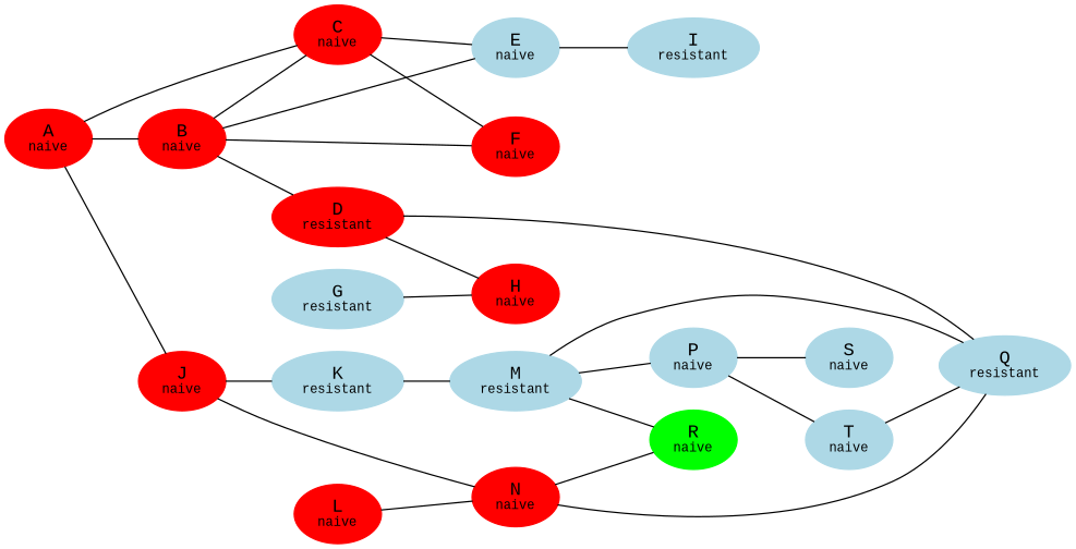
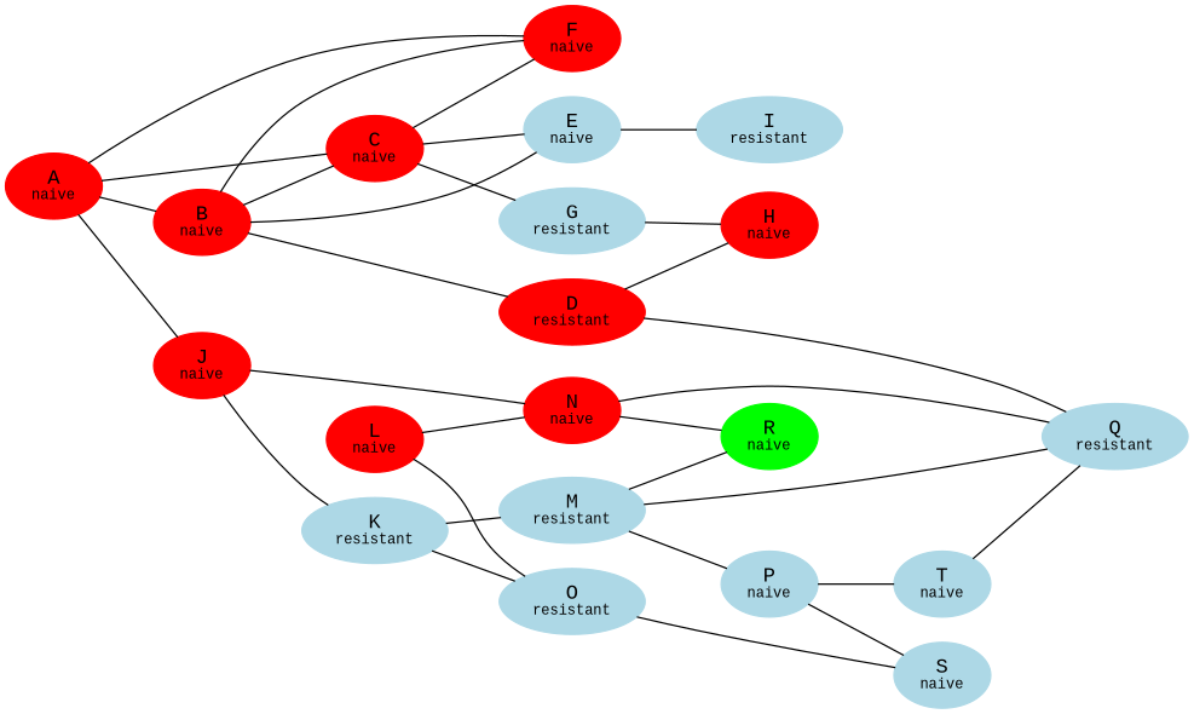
  graph {
    fontname="Liberation Mono"
    rankdir=LR
    node [color=lightblue fontname="Liberation Mono" style=filled]
    edge [fontname="Liberation Mono"]
    n1 [color=red label=<A<BR /><FONT POINT-SIZE="10">naive</FONT>>]
    n2 [color=red label=<B<BR /><FONT POINT-SIZE="10">naive</FONT>>]
    n3 [color=red label=<C<BR /><FONT POINT-SIZE="10">naive</FONT>>]
    n4 [color=red label=<F<BR /><FONT POINT-SIZE="10">naive</FONT>>]
    n5 [color=red label=<J<BR /><FONT POINT-SIZE="10">naive</FONT>>]
    n6 [color=red label=<D<BR /><FONT POINT-SIZE="10">resistant</FONT>>]
    n7 [label=<E<BR /><FONT POINT-SIZE="10">naive</FONT>>]
    n8 [label=<G<BR /><FONT POINT-SIZE="10">resistant</FONT>>]
    n9 [label=<K<BR /><FONT POINT-SIZE="10">resistant</FONT>>]
    n10 [color=red label=<N<BR /><FONT POINT-SIZE="10">naive</FONT>>]
    n11 [color=red label=<H<BR /><FONT POINT-SIZE="10">naive</FONT>>]
    n12 [label=<Q<BR /><FONT POINT-SIZE="10">resistant</FONT>>]
    n13 [label=<I<BR /><FONT POINT-SIZE="10">resistant</FONT>>]
    n14 [label=<M<BR /><FONT POINT-SIZE="10">resistant</FONT>>]
+   n15 [label=<O<BR /><FONT POINT-SIZE="10">resistant</FONT>>]
    n16 [color=green label=<R<BR /><FONT POINT-SIZE="10">naive</FONT>>]
    n17 [color=red label=<L<BR /><FONT POINT-SIZE="10">naive</FONT>>]
    n18 [label=<P<BR /><FONT POINT-SIZE="10">naive</FONT>>]
    n19 [label=<S<BR /><FONT POINT-SIZE="10">naive</FONT>>]
    n20 [label=<T<BR /><FONT POINT-SIZE="10">naive</FONT>>]
    n1 -- n2
    n1 -- n3
+   n1 -- n4
    n1 -- n5
    n2 -- n3
    n2 -- n4
    n2 -- n6
    n2 -- n7
    n3 -- n4
    n3 -- n7
+   n3 -- n8
    n5 -- n9
    n5 -- n10
    n6 -- n11
    n6 -- n12
    n7 -- n13
    n8 -- n11
    n9 -- n14
+   n9 -- n15
    n10 -- n12
    n10 -- n16
    n14 -- n12
    n14 -- n16
    n14 -- n18
+   n15 -- n19
    n17 -- n10
+   n17 -- n15
    n18 -- n19
    n18 -- n20
    n20 -- n12
  }
